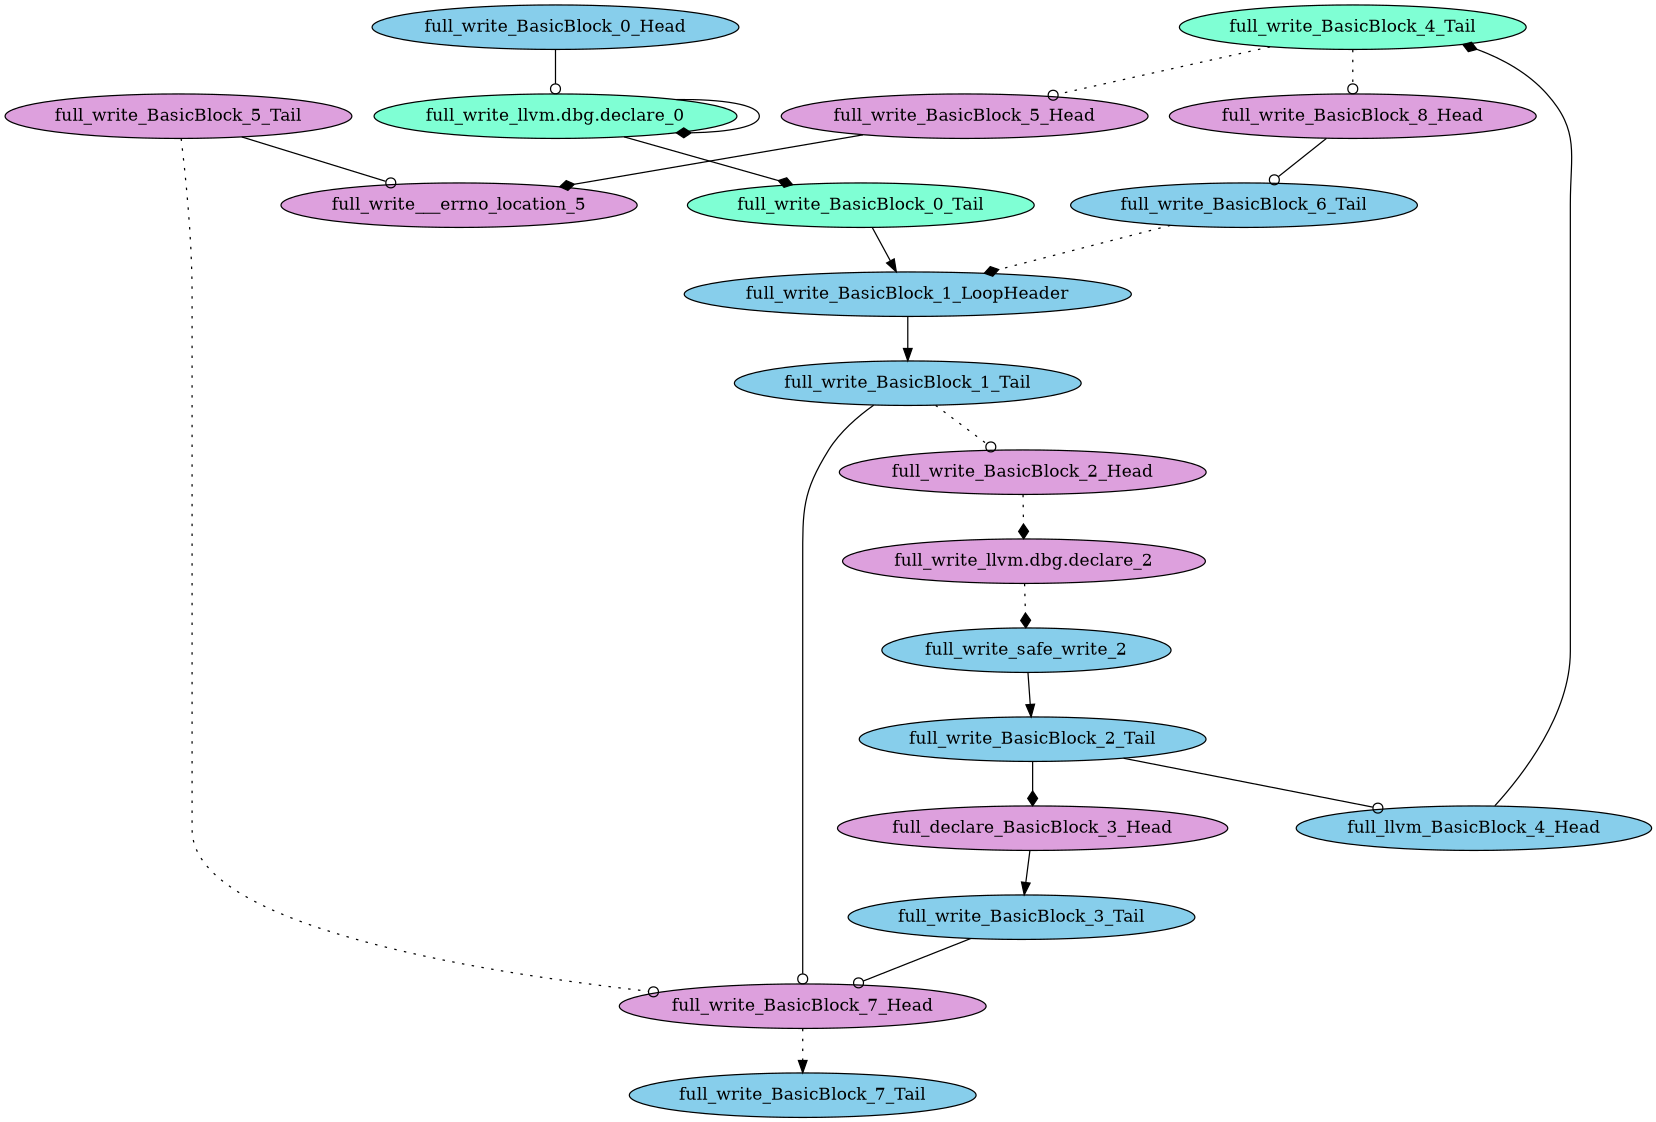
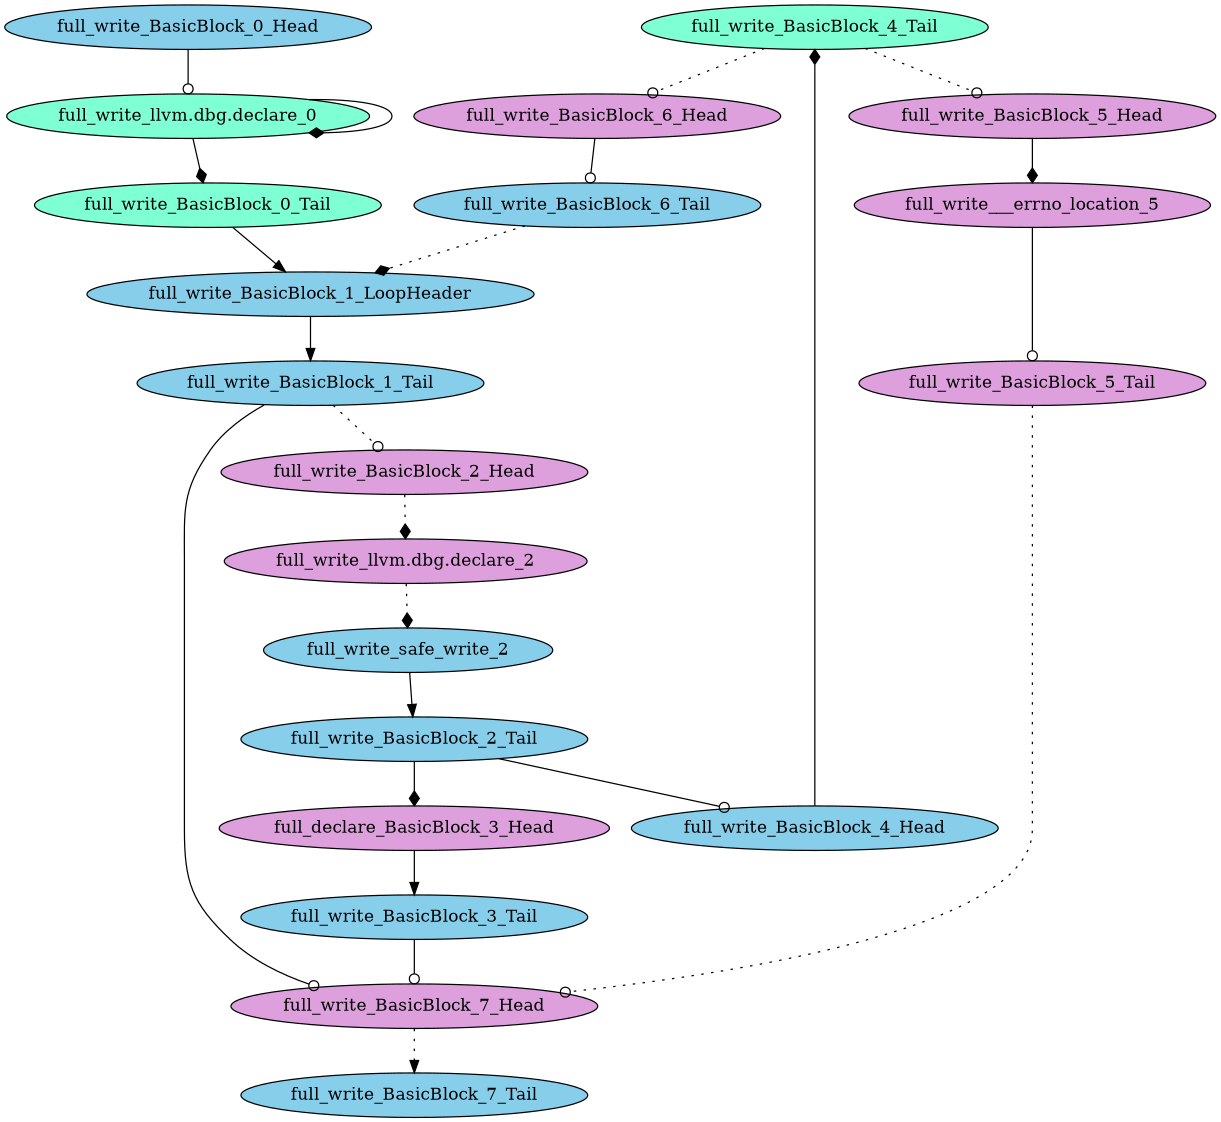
  digraph {
    node [fillcolor=skyblue style=filled]
    edge [arrowhead=odot style=solid]
    full_write_BasicBlock_4_Tail [fillcolor=aquamarine]
-   full_write_BasicBlock_6_Head [fillcolor=plum label=full_write_BasicBlock_8_Head]
+   full_write_BasicBlock_6_Head [fillcolor=plum]
    full_write_BasicBlock_5_Head [fillcolor=plum]
    full_write_BasicBlock_6_Tail
    full_write___errno_location_5 [fillcolor=plum]
    full_write_BasicBlock_1_LoopHeader
    full_write_BasicBlock_5_Tail [fillcolor=plum]
    full_write_BasicBlock_7_Head [fillcolor=plum]
    full_write_BasicBlock_7_Tail
    "full_write_llvm.dbg.declare_2" [fillcolor=plum]
    full_write_safe_write_2
    full_write_BasicBlock_2_Tail
    n13 [fillcolor=plum label=full_declare_BasicBlock_3_Head]
-   full_write_BasicBlock_4_Head [label=full_llvm_BasicBlock_4_Head]
+   full_write_BasicBlock_4_Head
    full_write_BasicBlock_1_Tail
    full_write_BasicBlock_2_Head [fillcolor=plum]
    full_write_BasicBlock_3_Tail
    full_write_BasicBlock_0_Tail [fillcolor=aquamarine]
    "full_write_llvm.dbg.declare_0" [fillcolor=aquamarine]
    full_write_BasicBlock_0_Head
    full_write_BasicBlock_4_Tail -> full_write_BasicBlock_6_Head [style=dotted]
    full_write_BasicBlock_4_Tail -> full_write_BasicBlock_5_Head [style=dotted]
    full_write_BasicBlock_6_Head -> full_write_BasicBlock_6_Tail
    full_write_BasicBlock_5_Head -> full_write___errno_location_5 [arrowhead=diamond]
    full_write_BasicBlock_6_Tail -> full_write_BasicBlock_1_LoopHeader [arrowhead=diamond style=dotted]
-   full_write_BasicBlock_5_Tail -> full_write___errno_location_5
+   full_write___errno_location_5 -> full_write_BasicBlock_5_Tail
    full_write_BasicBlock_1_LoopHeader -> full_write_BasicBlock_1_Tail [arrowhead=normal]
    full_write_BasicBlock_5_Tail -> full_write_BasicBlock_7_Head [style=dotted]
    full_write_BasicBlock_7_Head -> full_write_BasicBlock_7_Tail [arrowhead=normal style=dotted]
    "full_write_llvm.dbg.declare_2" -> full_write_safe_write_2 [arrowhead=diamond style=dotted]
    full_write_safe_write_2 -> full_write_BasicBlock_2_Tail [arrowhead=normal]
    full_write_BasicBlock_2_Tail -> n13 [arrowhead=diamond]
    full_write_BasicBlock_2_Tail -> full_write_BasicBlock_4_Head
    n13 -> full_write_BasicBlock_3_Tail [arrowhead=normal]
    full_write_BasicBlock_4_Head -> full_write_BasicBlock_4_Tail [arrowhead=diamond]
    full_write_BasicBlock_1_Tail -> full_write_BasicBlock_7_Head
    full_write_BasicBlock_1_Tail -> full_write_BasicBlock_2_Head [style=dotted]
    full_write_BasicBlock_2_Head -> "full_write_llvm.dbg.declare_2" [arrowhead=diamond style=dotted]
    full_write_BasicBlock_3_Tail -> full_write_BasicBlock_7_Head
    full_write_BasicBlock_0_Tail -> full_write_BasicBlock_1_LoopHeader [arrowhead=normal]
    "full_write_llvm.dbg.declare_0" -> full_write_BasicBlock_0_Tail [arrowhead=diamond]
    "full_write_llvm.dbg.declare_0" -> "full_write_llvm.dbg.declare_0" [arrowhead=diamond]
    full_write_BasicBlock_0_Head -> "full_write_llvm.dbg.declare_0"
  }
